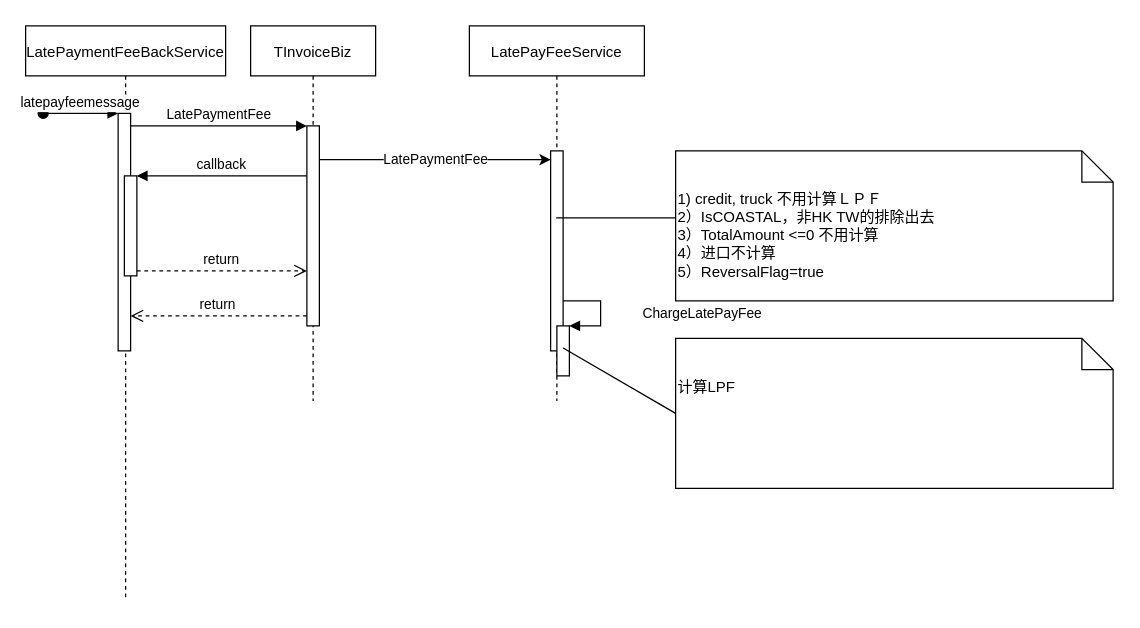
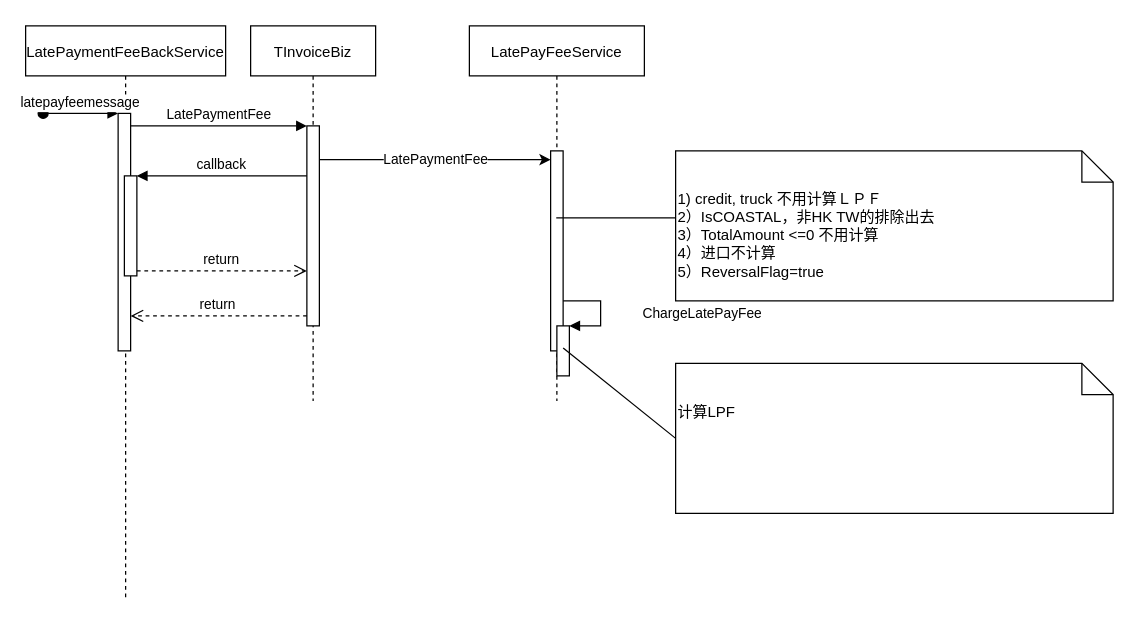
  <mxCell id="0" />
  <mxCell id="1" parent="0" />
  <mxCell id="2" value="LatePaymentFeeBackService" style="shape=umlLifeline;perimeter=lifelinePerimeter;container=1;collapsible=0;recursiveResize=0;rounded=0;shadow=0;strokeWidth=1;" parent="1" vertex="1"><mxGeometry x="20" y="20" width="160" height="460" as="geometry" /></mxCell>
  <mxCell id="3" value="" style="points=[];perimeter=orthogonalPerimeter;rounded=0;shadow=0;strokeWidth=1;" parent="2" vertex="1"><mxGeometry x="74" y="70" width="10" height="190" as="geometry" /></mxCell>
  <mxCell id="4" value="latepayfeemessage" style="verticalAlign=bottom;startArrow=oval;endArrow=block;startSize=8;shadow=0;strokeWidth=1;" parent="2" target="3" edge="1"><mxGeometry relative="1" as="geometry"><mxPoint x="14" y="70" as="sourcePoint" /></mxGeometry></mxCell>
  <mxCell id="5" value="" style="points=[];perimeter=orthogonalPerimeter;rounded=0;shadow=0;strokeWidth=1;" parent="2" vertex="1"><mxGeometry x="79" y="120" width="10" height="80" as="geometry" /></mxCell>
  <mxCell id="6" value="TInvoiceBiz" style="shape=umlLifeline;perimeter=lifelinePerimeter;container=1;collapsible=0;recursiveResize=0;rounded=0;shadow=0;strokeWidth=1;" parent="1" vertex="1"><mxGeometry x="200" y="20" width="100" height="300" as="geometry" /></mxCell>
  <mxCell id="7" value="" style="points=[];perimeter=orthogonalPerimeter;rounded=0;shadow=0;strokeWidth=1;" parent="6" vertex="1"><mxGeometry x="45" y="80" width="10" height="160" as="geometry" /></mxCell>
  <mxCell id="8" value="return" style="verticalAlign=bottom;endArrow=open;dashed=1;endSize=8;exitX=0;exitY=0.95;shadow=0;strokeWidth=1;" parent="1" source="7" target="3" edge="1"><mxGeometry relative="1" as="geometry"><mxPoint x="175" y="176" as="targetPoint" /></mxGeometry></mxCell>
  <mxCell id="9" value="LatePaymentFee" style="verticalAlign=bottom;endArrow=block;entryX=0;entryY=0;shadow=0;strokeWidth=1;" parent="1" source="3" target="7" edge="1"><mxGeometry relative="1" as="geometry"><mxPoint x="175" y="100" as="sourcePoint" /></mxGeometry></mxCell>
  <mxCell id="10" value="callback" style="verticalAlign=bottom;endArrow=block;entryX=1;entryY=0;shadow=0;strokeWidth=1;" parent="1" source="7" target="5" edge="1"><mxGeometry relative="1" as="geometry"><mxPoint x="140" y="140" as="sourcePoint" /></mxGeometry></mxCell>
  <mxCell id="11" value="return" style="verticalAlign=bottom;endArrow=open;dashed=1;endSize=8;exitX=1;exitY=0.95;shadow=0;strokeWidth=1;" parent="1" source="5" target="7" edge="1"><mxGeometry relative="1" as="geometry"><mxPoint x="140" y="197" as="targetPoint" /></mxGeometry></mxCell>
  <mxCell id="12" value="LatePayFeeService" style="shape=umlLifeline;perimeter=lifelinePerimeter;container=1;collapsible=0;recursiveResize=0;rounded=0;shadow=0;strokeWidth=1;" vertex="1" parent="1"><mxGeometry x="375" y="20" width="140" height="300" as="geometry" /></mxCell>
  <mxCell id="13" value="" style="points=[];perimeter=orthogonalPerimeter;rounded=0;shadow=0;strokeWidth=1;" vertex="1" parent="12"><mxGeometry x="65" y="100" width="10" height="160" as="geometry" /></mxCell>
  <mxCell id="14" value="" style="html=1;points=[];perimeter=orthogonalPerimeter;" vertex="1" parent="12"><mxGeometry x="70" y="240" width="10" height="40" as="geometry" /></mxCell>
  <mxCell id="15" value="ChargeLatePayFee" style="edgeStyle=orthogonalEdgeStyle;html=1;align=left;spacingLeft=2;endArrow=block;rounded=0;entryX=1;entryY=0;" edge="1" target="14" parent="12"><mxGeometry x="0.067" y="30" relative="1" as="geometry"><mxPoint x="75" y="220" as="sourcePoint" /><Array as="points"><mxPoint x="105" y="220" /></Array><mxPoint as="offset" /></mxGeometry></mxCell>
  <mxCell id="16" value="LatePaymentFee" style="edgeStyle=orthogonalEdgeStyle;rounded=0;orthogonalLoop=1;jettySize=auto;html=1;" edge="1" parent="1"><mxGeometry relative="1" as="geometry"><mxPoint x="255" y="127" as="sourcePoint" /><mxPoint x="440" y="127" as="targetPoint" /><Array as="points"><mxPoint x="380" y="127" /><mxPoint x="380" y="127" /></Array></mxGeometry></mxCell>
  <mxCell id="17" value="&lt;div style=&quot;&quot;&gt;&lt;span style=&quot;background-color: initial;&quot;&gt;1) credit, truck 不用计算ＬＰＦ&lt;/span&gt;&lt;/div&gt;&lt;div style=&quot;&quot;&gt;&lt;span style=&quot;background-color: initial;&quot;&gt;2）&lt;/span&gt;&lt;span style=&quot;background-color: initial;&quot;&gt;IsCOASTAL，&lt;/span&gt;&lt;span style=&quot;background-color: initial;&quot;&gt;非HK TW的排除出去&lt;/span&gt;&lt;/div&gt;&lt;div style=&quot;&quot;&gt;3）TotalAmount &amp;lt;=0 不用计算&lt;/div&gt;&lt;div style=&quot;&quot;&gt;4）进口不计算&lt;/div&gt;&lt;div style=&quot;&quot;&gt;5）ReversalFlag=true&lt;/div&gt;&lt;div style=&quot;&quot;&gt;&lt;br&gt;&lt;/div&gt;" style="shape=note2;boundedLbl=1;whiteSpace=wrap;html=1;size=25;verticalAlign=top;align=left;" vertex="1" parent="1"><mxGeometry x="540" y="120" width="350" height="120" as="geometry" /></mxCell>
  <mxCell id="18" value="" style="endArrow=none;html=1;rounded=0;" edge="1" parent="1" source="12" target="17"><mxGeometry width="50" height="50" relative="1" as="geometry"><mxPoint x="300" y="350" as="sourcePoint" /><mxPoint x="350" y="300" as="targetPoint" /></mxGeometry></mxCell>
- <mxCell id="19" value="&lt;div style=&quot;&quot;&gt;计算LPF&lt;/div&gt;&lt;div style=&quot;&quot;&gt;&lt;br&gt;&lt;/div&gt;" style="shape=note2;boundedLbl=1;whiteSpace=wrap;html=1;size=25;verticalAlign=top;align=left;" vertex="1" parent="1"><mxGeometry x="540" y="270" width="350" height="120" as="geometry" /></mxCell>
+ <mxCell id="19" value="&lt;div style=&quot;&quot;&gt;计算LPF&lt;/div&gt;&lt;div style=&quot;&quot;&gt;&lt;br&gt;&lt;/div&gt;" style="shape=note2;boundedLbl=1;whiteSpace=wrap;html=1;size=25;verticalAlign=top;align=left;" vertex="1" parent="1"><mxGeometry x="540" y="290" width="350" height="120" as="geometry" /></mxCell>
  <mxCell id="20" value="" style="endArrow=none;html=1;rounded=0;entryX=0;entryY=0.5;entryDx=0;entryDy=0;entryPerimeter=0;exitX=0.536;exitY=0.859;exitDx=0;exitDy=0;exitPerimeter=0;" edge="1" parent="1" source="12" target="19"><mxGeometry width="50" height="50" relative="1" as="geometry"><mxPoint x="300" y="350" as="sourcePoint" /><mxPoint x="350" y="300" as="targetPoint" /></mxGeometry></mxCell>
